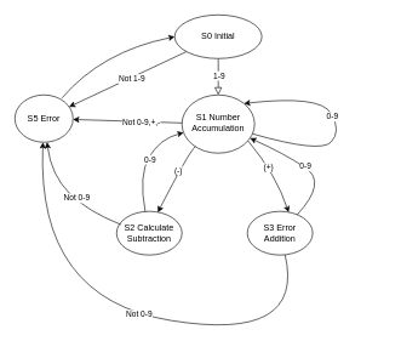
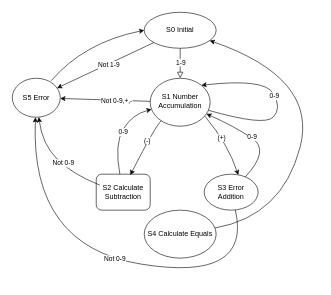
  <mxCell id="0" />
  <mxCell id="1" parent="0" />
  <mxCell id="2" value="" style="rounded=0;html=1;jettySize=auto;orthogonalLoop=1;fontSize=11;endArrow=block;endFill=0;endSize=8;strokeWidth=1;shadow=0;labelBackgroundColor=none;edgeStyle=orthogonalEdgeStyle;" parent="1" source="4" target="5" edge="1"><mxGeometry relative="1" as="geometry" /></mxCell>
  <mxCell id="3" value="1-9" style="edgeLabel;html=1;align=center;verticalAlign=middle;resizable=0;points=[];" vertex="1" connectable="0" parent="2"><mxGeometry x="-0.077" relative="1" as="geometry"><mxPoint as="offset" /></mxGeometry></mxCell>
  <mxCell id="4" value="S0 Initial" style="ellipse;whiteSpace=wrap;html=1;fontSize=12;glass=0;strokeWidth=1;shadow=0;" parent="1" vertex="1"><mxGeometry x="240" y="20" width="120" height="60" as="geometry" /></mxCell>
  <mxCell id="5" value="S1 Number Accumulation" style="ellipse;whiteSpace=wrap;html=1;shadow=0;fontFamily=Helvetica;fontSize=12;align=center;strokeWidth=1;spacing=6;spacingTop=-4;" parent="1" vertex="1"><mxGeometry x="250" y="130" width="100" height="80" as="geometry" /></mxCell>
- <mxCell id="6" value="S2 Calculate Subtraction" style="ellipse;whiteSpace=wrap;html=1;fontSize=12;glass=0;strokeWidth=1;shadow=0;" parent="1" vertex="1"><mxGeometry x="160" y="290" width="90" height="60" as="geometry" /></mxCell>
+ <mxCell id="6" value="S2 Calculate Subtraction" style="whiteSpace=wrap;html=1;fontSize=12;glass=0;strokeWidth=1;shadow=0;rounded=1;" parent="1" vertex="1"><mxGeometry x="160" y="290" width="90" height="60" as="geometry" /></mxCell>
  <mxCell id="7" value="S5 Error" style="ellipse;whiteSpace=wrap;html=1;aspect=fixed;" vertex="1" parent="1"><mxGeometry x="20" y="130" width="80" height="65" as="geometry" /></mxCell>
  <mxCell id="8" value="" style="endArrow=classic;html=1;rounded=0;" edge="1" parent="1" source="5" target="7"><mxGeometry width="50" height="50" relative="1" as="geometry"><mxPoint x="340" y="270" as="sourcePoint" /><mxPoint x="390" y="220" as="targetPoint" /></mxGeometry></mxCell>
  <mxCell id="9" value="Not 0-9,+,-" style="edgeLabel;html=1;align=center;verticalAlign=middle;resizable=0;points=[];" vertex="1" connectable="0" parent="8"><mxGeometry x="-0.244" relative="1" as="geometry"><mxPoint as="offset" /></mxGeometry></mxCell>
  <mxCell id="10" value="" style="endArrow=classic;html=1;rounded=0;" edge="1" parent="1" source="4" target="7"><mxGeometry width="50" height="50" relative="1" as="geometry"><mxPoint x="350" y="260" as="sourcePoint" /><mxPoint x="400" y="210" as="targetPoint" /></mxGeometry></mxCell>
  <mxCell id="11" value="Not 1-9" style="edgeLabel;html=1;align=center;verticalAlign=middle;resizable=0;points=[];" vertex="1" connectable="0" parent="10"><mxGeometry x="-0.062" y="1" relative="1" as="geometry"><mxPoint as="offset" /></mxGeometry></mxCell>
  <mxCell id="12" value="" style="curved=1;endArrow=classic;html=1;rounded=0;entryX=0.631;entryY=0.023;entryDx=0;entryDy=0;entryPerimeter=0;" edge="1" parent="1" source="5" target="6"><mxGeometry width="50" height="50" relative="1" as="geometry"><mxPoint x="287.13" y="217.139" as="sourcePoint" /><mxPoint x="210.001" y="292.074" as="targetPoint" /><Array as="points"><mxPoint x="258.56" y="210" /></Array></mxGeometry></mxCell>
  <mxCell id="13" value="(-)" style="edgeLabel;html=1;align=center;verticalAlign=middle;resizable=0;points=[];" vertex="1" connectable="0" parent="12"><mxGeometry x="-0.218" y="-2" relative="1" as="geometry"><mxPoint as="offset" /></mxGeometry></mxCell>
  <mxCell id="14" value="S3 Error Addition" style="ellipse;whiteSpace=wrap;html=1;fontSize=12;glass=0;strokeWidth=1;shadow=0;" vertex="1" parent="1"><mxGeometry x="340" y="290" width="90" height="60" as="geometry" /></mxCell>
  <mxCell id="15" value="" style="curved=1;endArrow=classic;html=1;rounded=0;entryX=0.631;entryY=0.023;entryDx=0;entryDy=0;entryPerimeter=0;exitX=0.912;exitY=0.791;exitDx=0;exitDy=0;exitPerimeter=0;" edge="1" parent="1" target="14" source="5"><mxGeometry width="50" height="50" relative="1" as="geometry"><mxPoint x="418" y="210" as="sourcePoint" /><mxPoint x="360.001" y="301.074" as="targetPoint" /><Array as="points"><mxPoint x="380" y="240" /></Array></mxGeometry></mxCell>
  <mxCell id="16" value="(+)" style="edgeLabel;html=1;align=center;verticalAlign=middle;resizable=0;points=[];" vertex="1" connectable="0" parent="15"><mxGeometry x="-0.218" y="-2" relative="1" as="geometry"><mxPoint as="offset" /></mxGeometry></mxCell>
  <mxCell id="17" value="" style="curved=1;endArrow=classic;html=1;rounded=0;entryX=1;entryY=0;entryDx=0;entryDy=0;" edge="1" parent="1" source="5" target="5"><mxGeometry width="50" height="50" relative="1" as="geometry"><mxPoint x="470" y="180" as="sourcePoint" /><mxPoint x="520" y="130" as="targetPoint" /><Array as="points"><mxPoint x="440" y="210" /><mxPoint x="470" y="180" /><mxPoint x="440" y="130" /></Array></mxGeometry></mxCell>
  <mxCell id="18" value="0-9" style="edgeLabel;html=1;align=center;verticalAlign=middle;resizable=0;points=[];" vertex="1" connectable="0" parent="17"><mxGeometry x="0.078" y="1" relative="1" as="geometry"><mxPoint as="offset" /></mxGeometry></mxCell>
+ <mxCell id="19" value="S4 Calculate Equals" style="ellipse;whiteSpace=wrap;html=1;" vertex="1" parent="1"><mxGeometry x="240" y="350" width="120" height="80" as="geometry" /></mxCell>
  <mxCell id="20" value="" style="curved=1;endArrow=classic;html=1;rounded=0;" edge="1" parent="1" source="6" target="5"><mxGeometry width="50" height="50" relative="1" as="geometry"><mxPoint x="290" y="250" as="sourcePoint" /><mxPoint x="340" y="200" as="targetPoint" /><Array as="points"><mxPoint x="190" y="240" /><mxPoint x="220" y="190" /></Array></mxGeometry></mxCell>
  <mxCell id="21" value="0-9" style="edgeLabel;html=1;align=center;verticalAlign=middle;resizable=0;points=[];" vertex="1" connectable="0" parent="20"><mxGeometry x="0.074" y="-2" relative="1" as="geometry"><mxPoint as="offset" /></mxGeometry></mxCell>
  <mxCell id="22" value="" style="curved=1;endArrow=classic;html=1;rounded=0;" edge="1" parent="1" source="14" target="5"><mxGeometry width="50" height="50" relative="1" as="geometry"><mxPoint x="210" y="300" as="sourcePoint" /><mxPoint x="262" y="192" as="targetPoint" /><Array as="points"><mxPoint x="450" y="250" /><mxPoint x="390" y="210" /></Array></mxGeometry></mxCell>
  <mxCell id="23" value="0-9" style="edgeLabel;html=1;align=center;verticalAlign=middle;resizable=0;points=[];" vertex="1" connectable="0" parent="22"><mxGeometry x="0.074" y="-2" relative="1" as="geometry"><mxPoint as="offset" /></mxGeometry></mxCell>
  <mxCell id="24" value="" style="curved=1;endArrow=classic;html=1;rounded=0;exitX=0.066;exitY=0.303;exitDx=0;exitDy=0;exitPerimeter=0;" edge="1" parent="1" source="6" target="7"><mxGeometry width="50" height="50" relative="1" as="geometry"><mxPoint x="70" y="290" as="sourcePoint" /><mxPoint x="120" y="240" as="targetPoint" /><Array as="points"><mxPoint x="120" y="290" /><mxPoint x="70" y="240" /></Array></mxGeometry></mxCell>
  <mxCell id="25" value="Not 0-9" style="edgeLabel;html=1;align=center;verticalAlign=middle;resizable=0;points=[];" vertex="1" connectable="0" parent="24"><mxGeometry x="-0.11" y="-2" relative="1" as="geometry"><mxPoint as="offset" /></mxGeometry></mxCell>
+ <mxCell id="26" value="" style="curved=1;endArrow=classic;html=1;rounded=0;" edge="1" parent="1" source="19" target="4"><mxGeometry width="50" height="50" relative="1" as="geometry"><mxPoint x="-10" y="320" as="sourcePoint" /><mxPoint x="40" y="270" as="targetPoint" /><Array as="points"><mxPoint x="470" y="360" /><mxPoint x="530" y="130" /></Array></mxGeometry></mxCell>
  <mxCell id="27" value="" style="curved=1;endArrow=classic;html=1;rounded=0;" edge="1" parent="1" source="14" target="7"><mxGeometry width="50" height="50" relative="1" as="geometry"><mxPoint x="520" y="360" as="sourcePoint" /><mxPoint x="570" y="310" as="targetPoint" /><Array as="points"><mxPoint x="420" y="470" /><mxPoint x="50" y="410" /></Array></mxGeometry></mxCell>
  <mxCell id="28" value="Not 0-9" style="edgeLabel;html=1;align=center;verticalAlign=middle;resizable=0;points=[];" vertex="1" connectable="0" parent="27"><mxGeometry x="-0.003" y="-1" relative="1" as="geometry"><mxPoint as="offset" /></mxGeometry></mxCell>
  <mxCell id="29" value="" style="curved=1;endArrow=classic;html=1;rounded=0;exitX=0.808;exitY=0.066;exitDx=0;exitDy=0;entryX=0;entryY=0.5;entryDx=0;entryDy=0;exitPerimeter=0;" edge="1" parent="1" source="7" target="4"><mxGeometry width="50" height="50" relative="1" as="geometry"><mxPoint x="10" y="90" as="sourcePoint" /><mxPoint x="60" y="40" as="targetPoint" /><Array as="points"><mxPoint x="140" y="70" /></Array></mxGeometry></mxCell>
